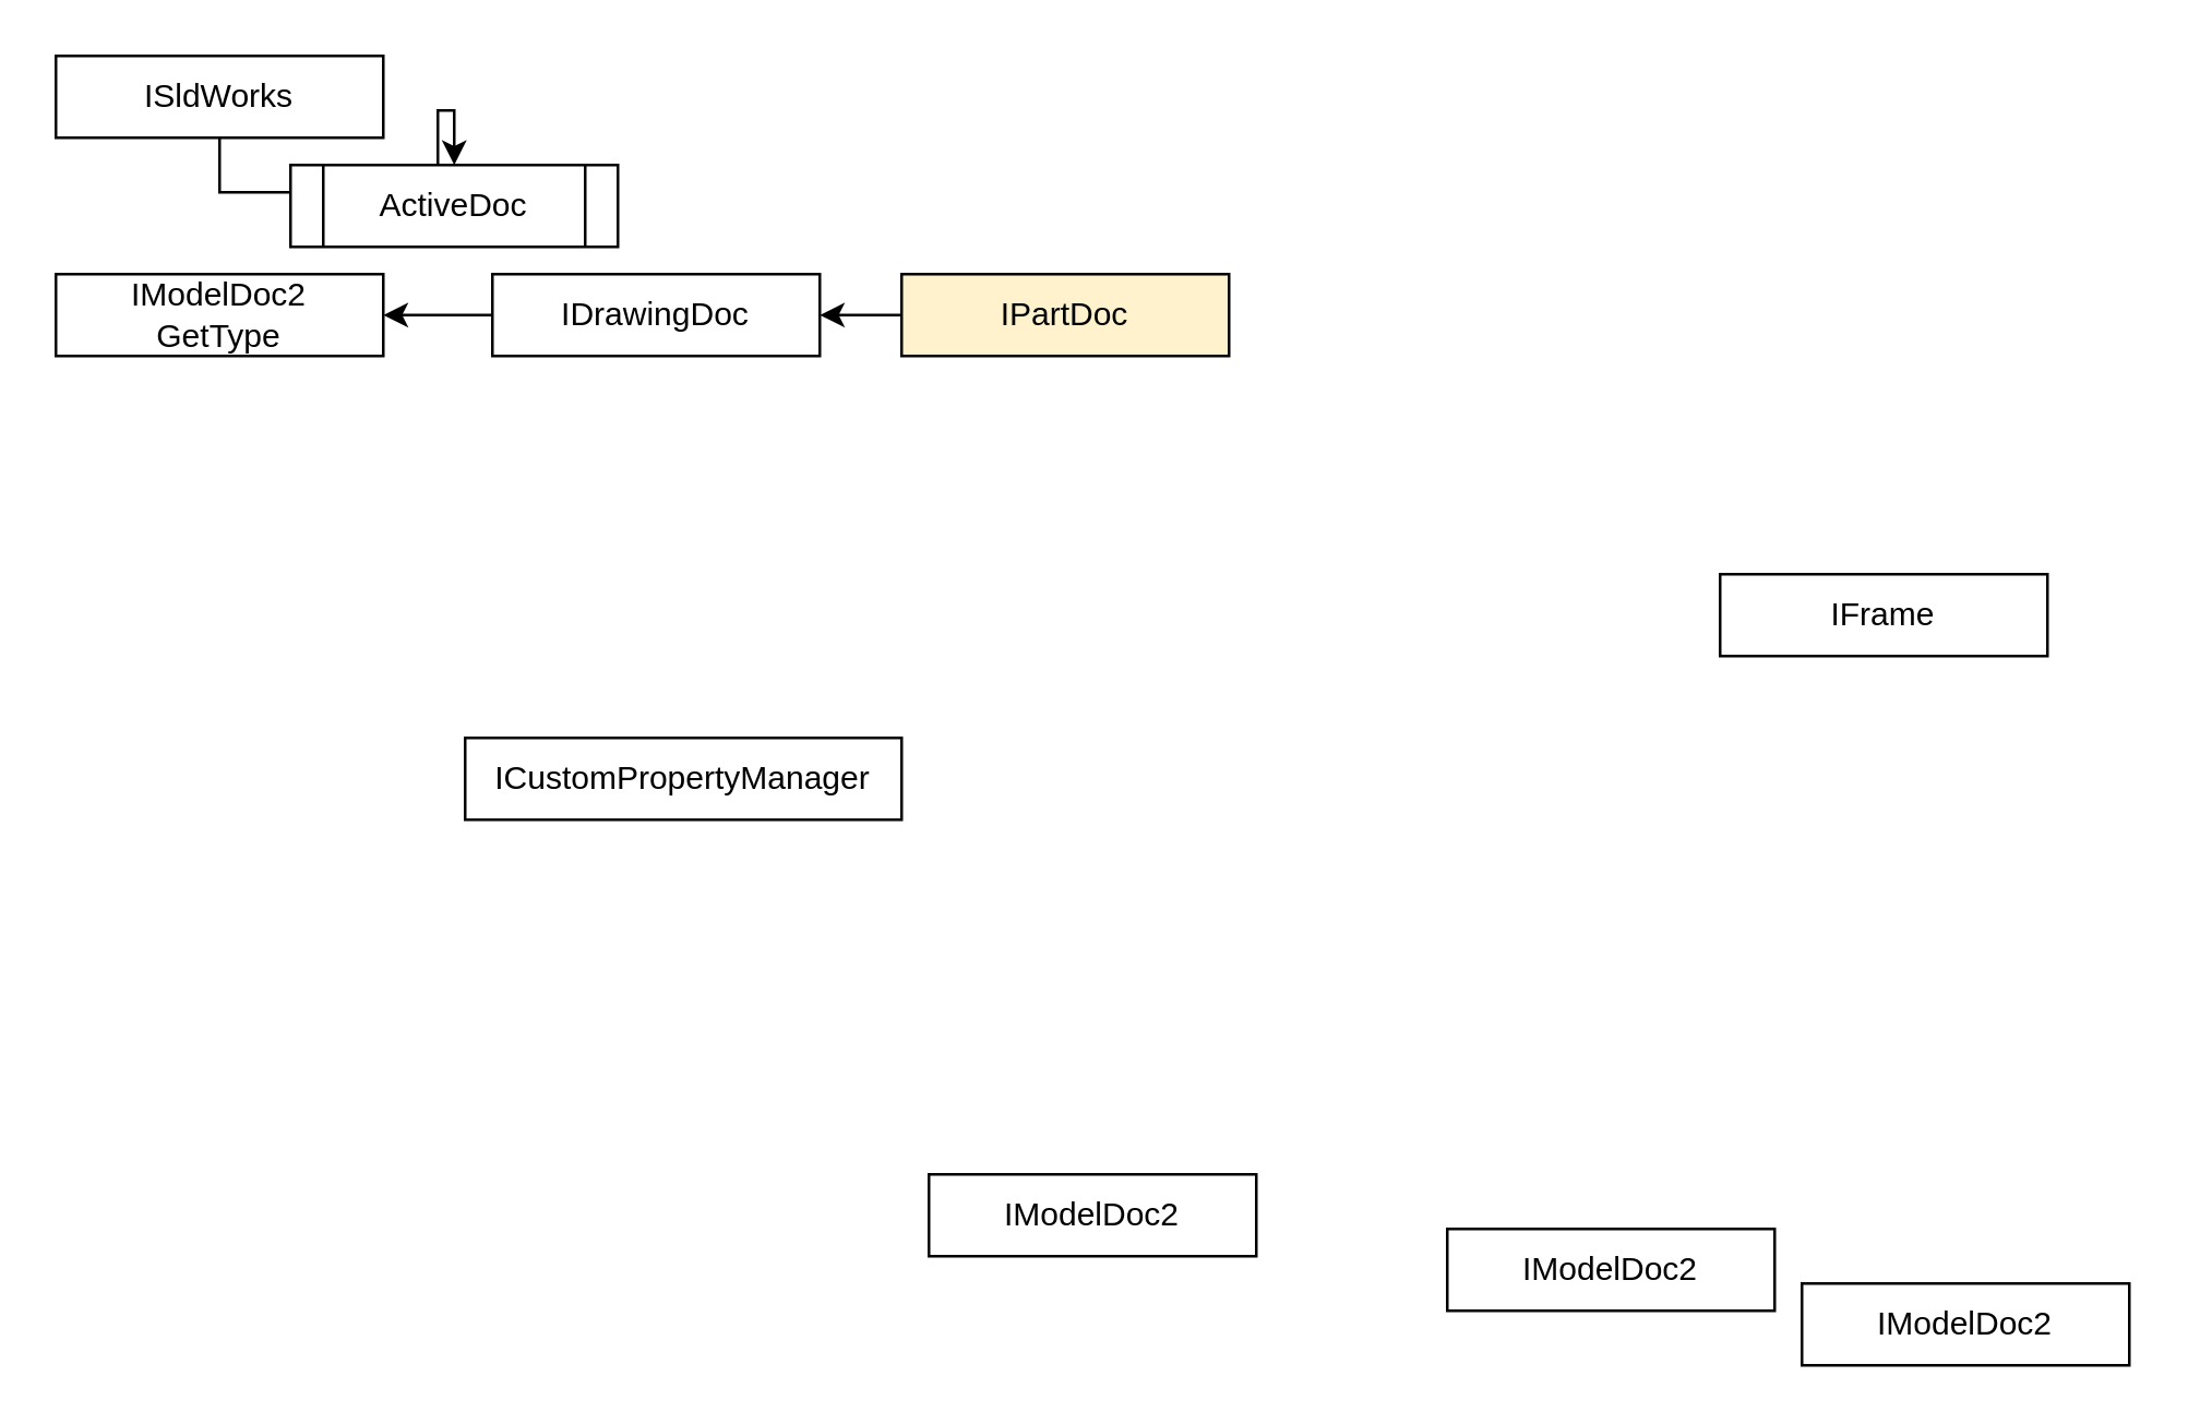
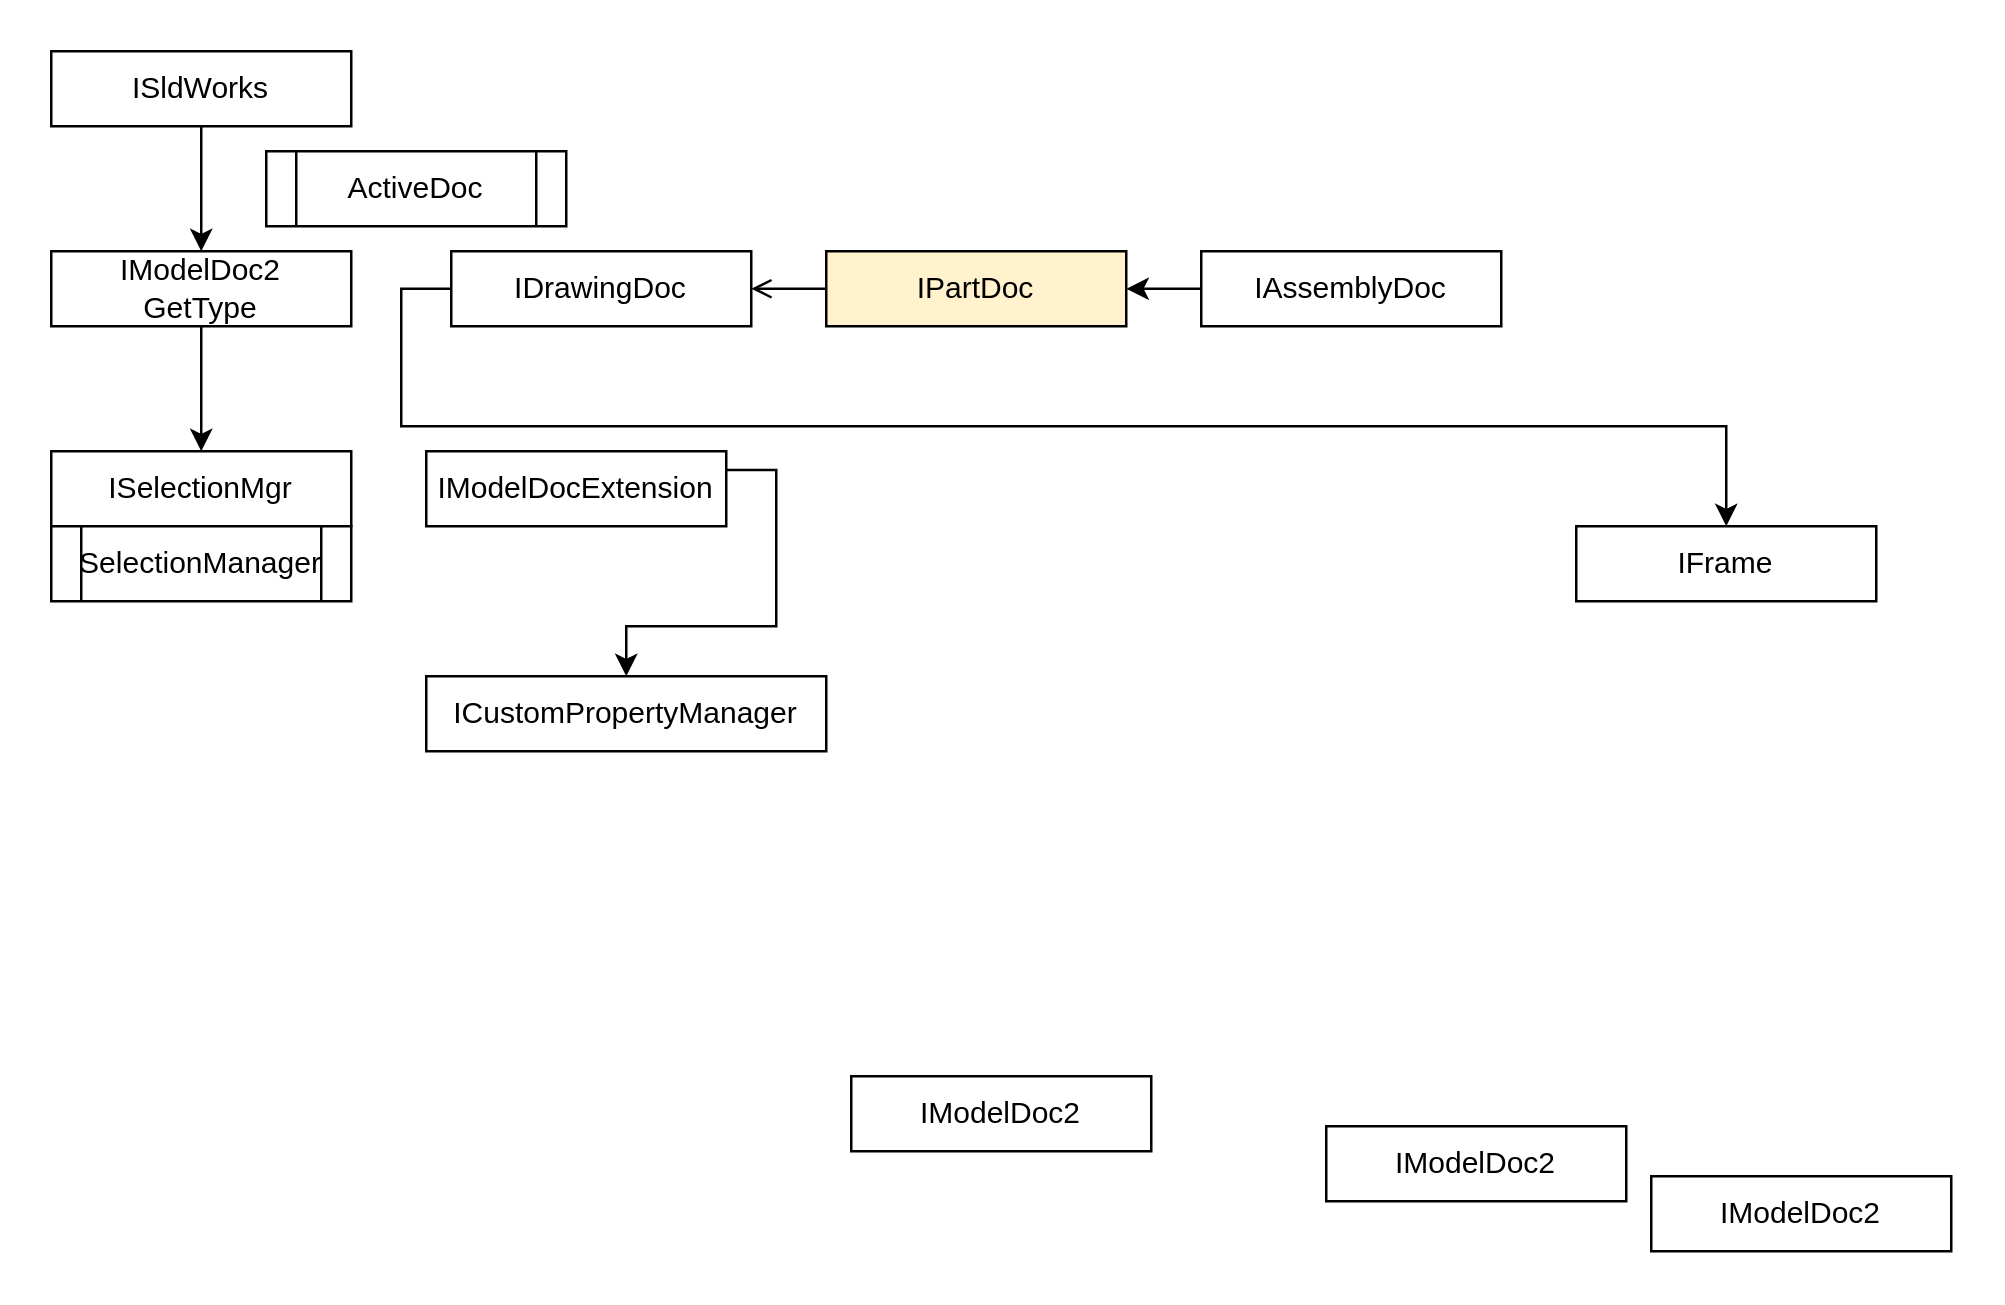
  <mxCell id="0" />
  <mxCell id="1" parent="0" />
- <mxCell id="2" value="" style="edgeStyle=orthogonalEdgeStyle;rounded=0;orthogonalLoop=1;jettySize=auto;html=1;" edge="1" parent="1" source="3" target="16"><mxGeometry relative="1" as="geometry" /></mxCell>
+ <mxCell id="2" value="" style="edgeStyle=orthogonalEdgeStyle;rounded=0;orthogonalLoop=1;jettySize=auto;html=1;" edge="1" parent="1" source="3" target="8"><mxGeometry relative="1" as="geometry" /></mxCell>
  <mxCell id="3" value="ISldWorks" style="rounded=0;whiteSpace=wrap;html=1;" vertex="1" parent="1"><mxGeometry x="20" y="20" width="120" height="30" as="geometry" /></mxCell>
  <mxCell id="4" value="IModelDoc2" style="rounded=0;whiteSpace=wrap;html=1;" vertex="1" parent="1"><mxGeometry x="660" y="470" width="120" height="30" as="geometry" /></mxCell>
  <mxCell id="5" value="IModelDoc2" style="rounded=0;whiteSpace=wrap;html=1;" vertex="1" parent="1"><mxGeometry x="530" y="450" width="120" height="30" as="geometry" /></mxCell>
  <mxCell id="6" value="IModelDoc2" style="rounded=0;whiteSpace=wrap;html=1;" vertex="1" parent="1"><mxGeometry x="340" y="430" width="120" height="30" as="geometry" /></mxCell>
+ <mxCell id="7" style="edgeStyle=orthogonalEdgeStyle;rounded=0;orthogonalLoop=1;jettySize=auto;html=1;exitX=0.5;exitY=1;exitDx=0;exitDy=0;entryX=0.5;entryY=0;entryDx=0;entryDy=0;" edge="1" parent="1" source="8" target="15"><mxGeometry relative="1" as="geometry" /></mxCell>
  <mxCell id="8" value="IModelDoc2&lt;br&gt;GetType" style="rounded=0;whiteSpace=wrap;html=1;" vertex="1" parent="1"><mxGeometry x="20" y="100" width="120" height="30" as="geometry" /></mxCell>
  <mxCell id="9" value="IFrame" style="rounded=0;whiteSpace=wrap;html=1;" vertex="1" parent="1"><mxGeometry x="630" y="210" width="120" height="30" as="geometry" /></mxCell>
- <mxCell id="10" style="edgeStyle=orthogonalEdgeStyle;rounded=0;orthogonalLoop=1;jettySize=auto;html=1;exitX=0;exitY=0.5;exitDx=0;exitDy=0;entryX=1;entryY=0.5;entryDx=0;entryDy=0;" edge="1" parent="1" source="11" target="8"><mxGeometry relative="1" as="geometry" /></mxCell>
+ <mxCell id="10" style="edgeStyle=orthogonalEdgeStyle;rounded=0;orthogonalLoop=1;jettySize=auto;html=1;exitX=0;exitY=0.5;exitDx=0;exitDy=0;" edge="1" parent="1" source="11" target="9"><mxGeometry relative="1" as="geometry" /></mxCell>
  <mxCell id="11" value="IDrawingDoc" style="rounded=0;whiteSpace=wrap;html=1;" vertex="1" parent="1"><mxGeometry x="180" y="100" width="120" height="30" as="geometry" /></mxCell>
  <mxCell id="12" value="&lt;p class=&quot;MsoNormal&quot;&gt;ICustomPropertyManager&lt;/p&gt;" style="rounded=0;whiteSpace=wrap;html=1;" vertex="1" parent="1"><mxGeometry x="170" y="270" width="160" height="30" as="geometry" /></mxCell>
+ <mxCell id="13" style="edgeStyle=orthogonalEdgeStyle;rounded=0;orthogonalLoop=1;jettySize=auto;html=1;exitX=1;exitY=0.25;exitDx=0;exitDy=0;entryX=0.5;entryY=0;entryDx=0;entryDy=0;" edge="1" parent="1" source="14" target="12"><mxGeometry relative="1" as="geometry"><Array as="points"><mxPoint x="310" y="188" /><mxPoint x="310" y="250" /><mxPoint x="250" y="250" /></Array></mxGeometry></mxCell>
+ <mxCell id="14" value="IModelDocExtension" style="rounded=0;whiteSpace=wrap;html=1;" vertex="1" parent="1"><mxGeometry x="170" y="180" width="120" height="30" as="geometry" /></mxCell>
+ <mxCell id="15" value="ISelectionMgr" style="rounded=0;whiteSpace=wrap;html=1;" vertex="1" parent="1"><mxGeometry x="20" y="180" width="120" height="30" as="geometry" /></mxCell>
  <mxCell id="16" value="ActiveDoc" style="shape=process;whiteSpace=wrap;html=1;backgroundOutline=1;" vertex="1" parent="1"><mxGeometry x="106" y="60" width="120" height="30" as="geometry" /></mxCell>
- <mxCell id="17" style="edgeStyle=orthogonalEdgeStyle;rounded=0;orthogonalLoop=1;jettySize=auto;html=1;exitX=0;exitY=0.5;exitDx=0;exitDy=0;entryX=1;entryY=0.5;entryDx=0;entryDy=0;" edge="1" parent="1" source="18" target="11"><mxGeometry relative="1" as="geometry" /></mxCell>
+ <mxCell id="17" style="edgeStyle=orthogonalEdgeStyle;rounded=0;orthogonalLoop=1;jettySize=auto;html=1;exitX=0;exitY=0.5;exitDx=0;exitDy=0;entryX=1;entryY=0.5;entryDx=0;entryDy=0;endArrow=open;" edge="1" parent="1" source="18" target="11"><mxGeometry relative="1" as="geometry" /></mxCell>
  <mxCell id="18" value="IPartDoc" style="rounded=0;whiteSpace=wrap;html=1;fillColor=#fff2cc;" vertex="1" parent="1"><mxGeometry x="330" y="100" width="120" height="30" as="geometry" /></mxCell>
+ <mxCell id="19" style="edgeStyle=orthogonalEdgeStyle;rounded=0;orthogonalLoop=1;jettySize=auto;html=1;exitX=0;exitY=0.5;exitDx=0;exitDy=0;entryX=1;entryY=0.5;entryDx=0;entryDy=0;" edge="1" parent="1" source="20" target="18"><mxGeometry relative="1" as="geometry" /></mxCell>
+ <mxCell id="20" value="IAssemblyDoc" style="rounded=0;whiteSpace=wrap;html=1;" vertex="1" parent="1"><mxGeometry x="480" y="100" width="120" height="30" as="geometry" /></mxCell>
+ <mxCell id="21" value="SelectionManager" style="shape=process;whiteSpace=wrap;html=1;backgroundOutline=1;" vertex="1" parent="1"><mxGeometry x="20" y="210" width="120" height="30" as="geometry" /></mxCell>
